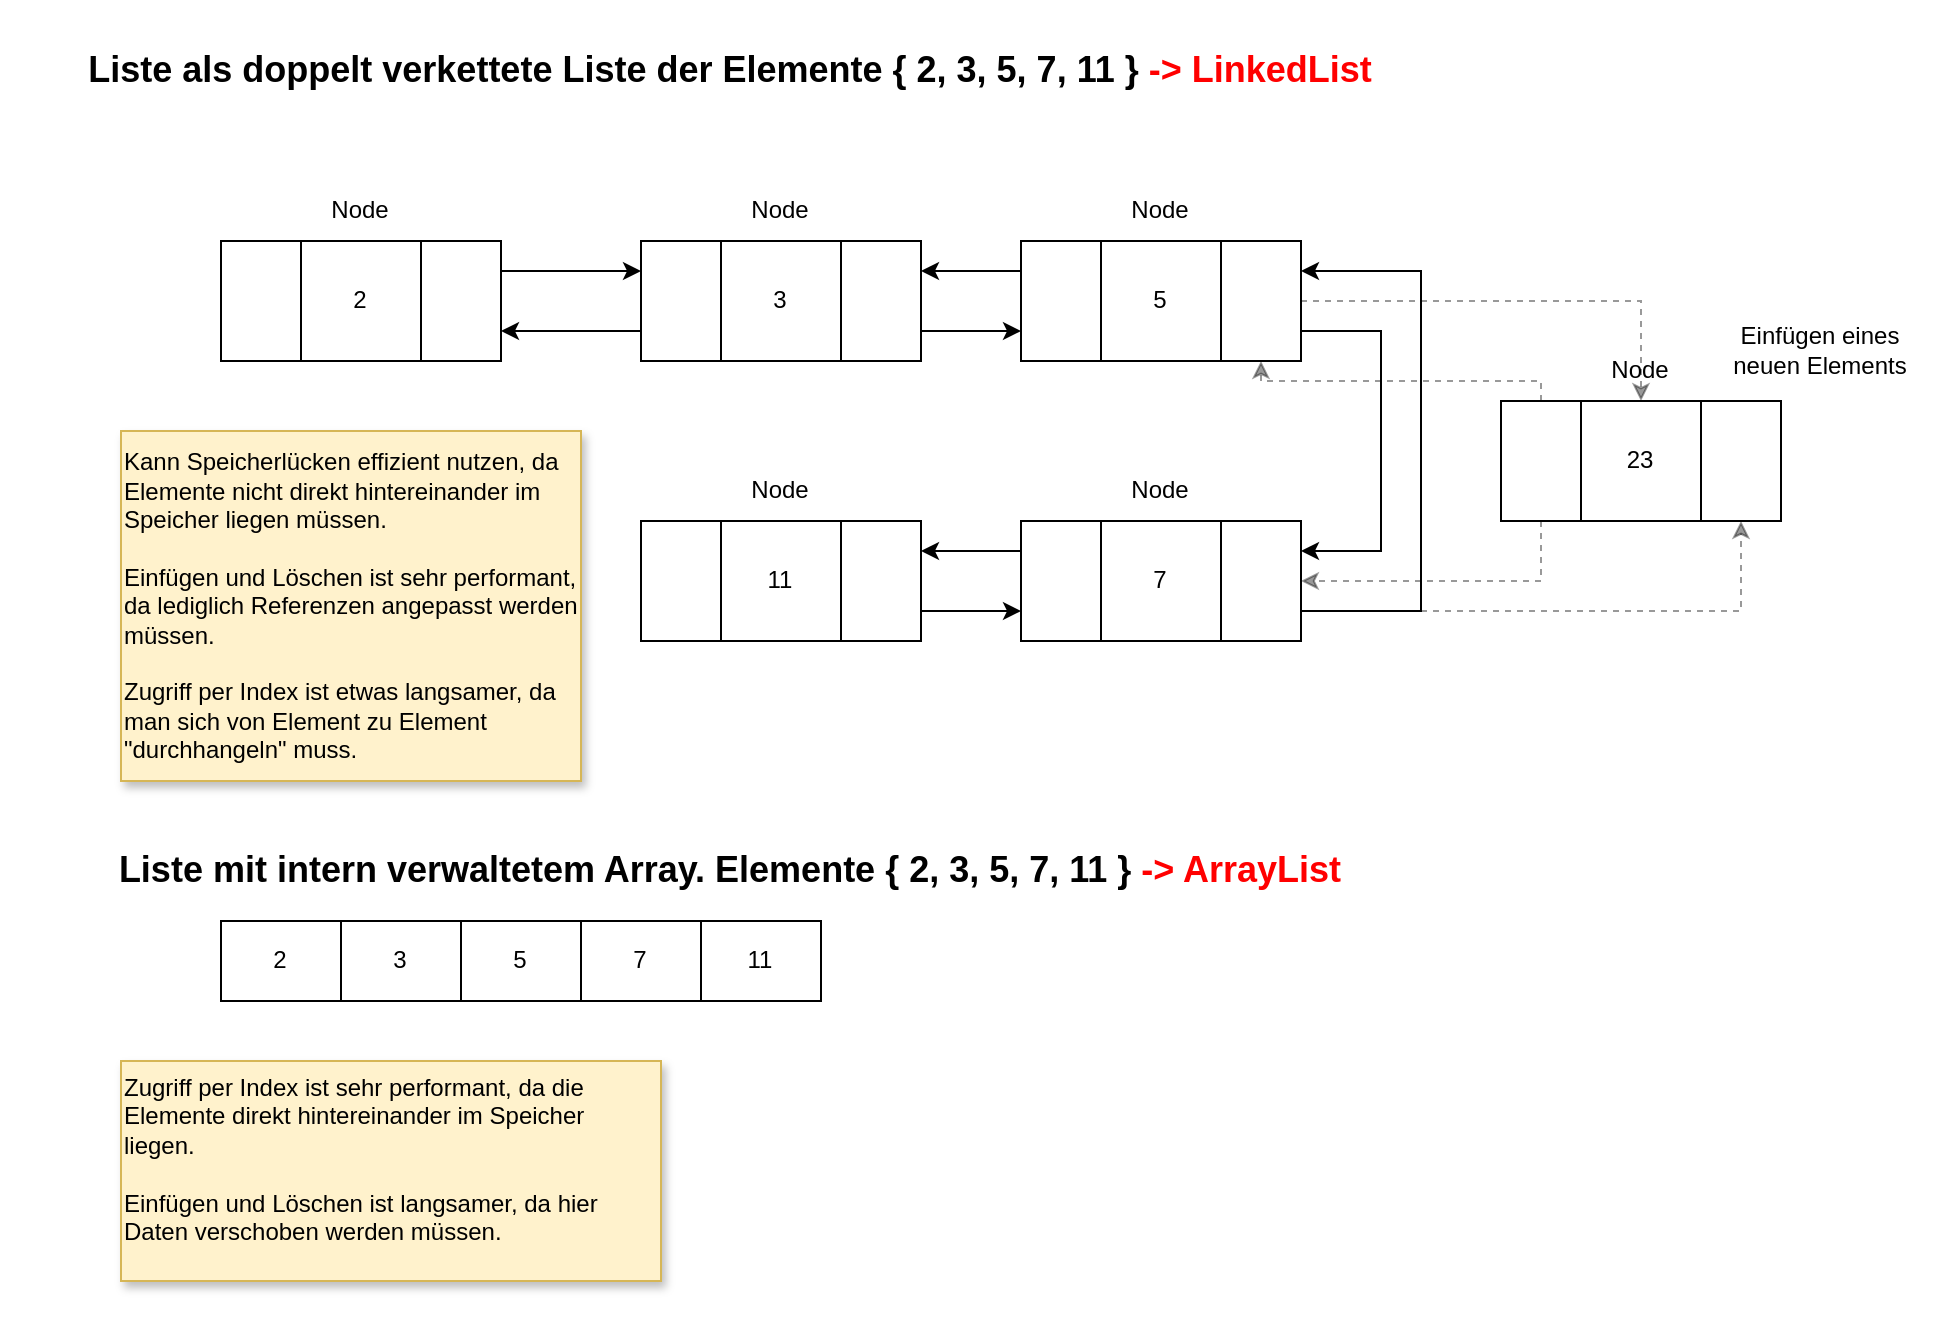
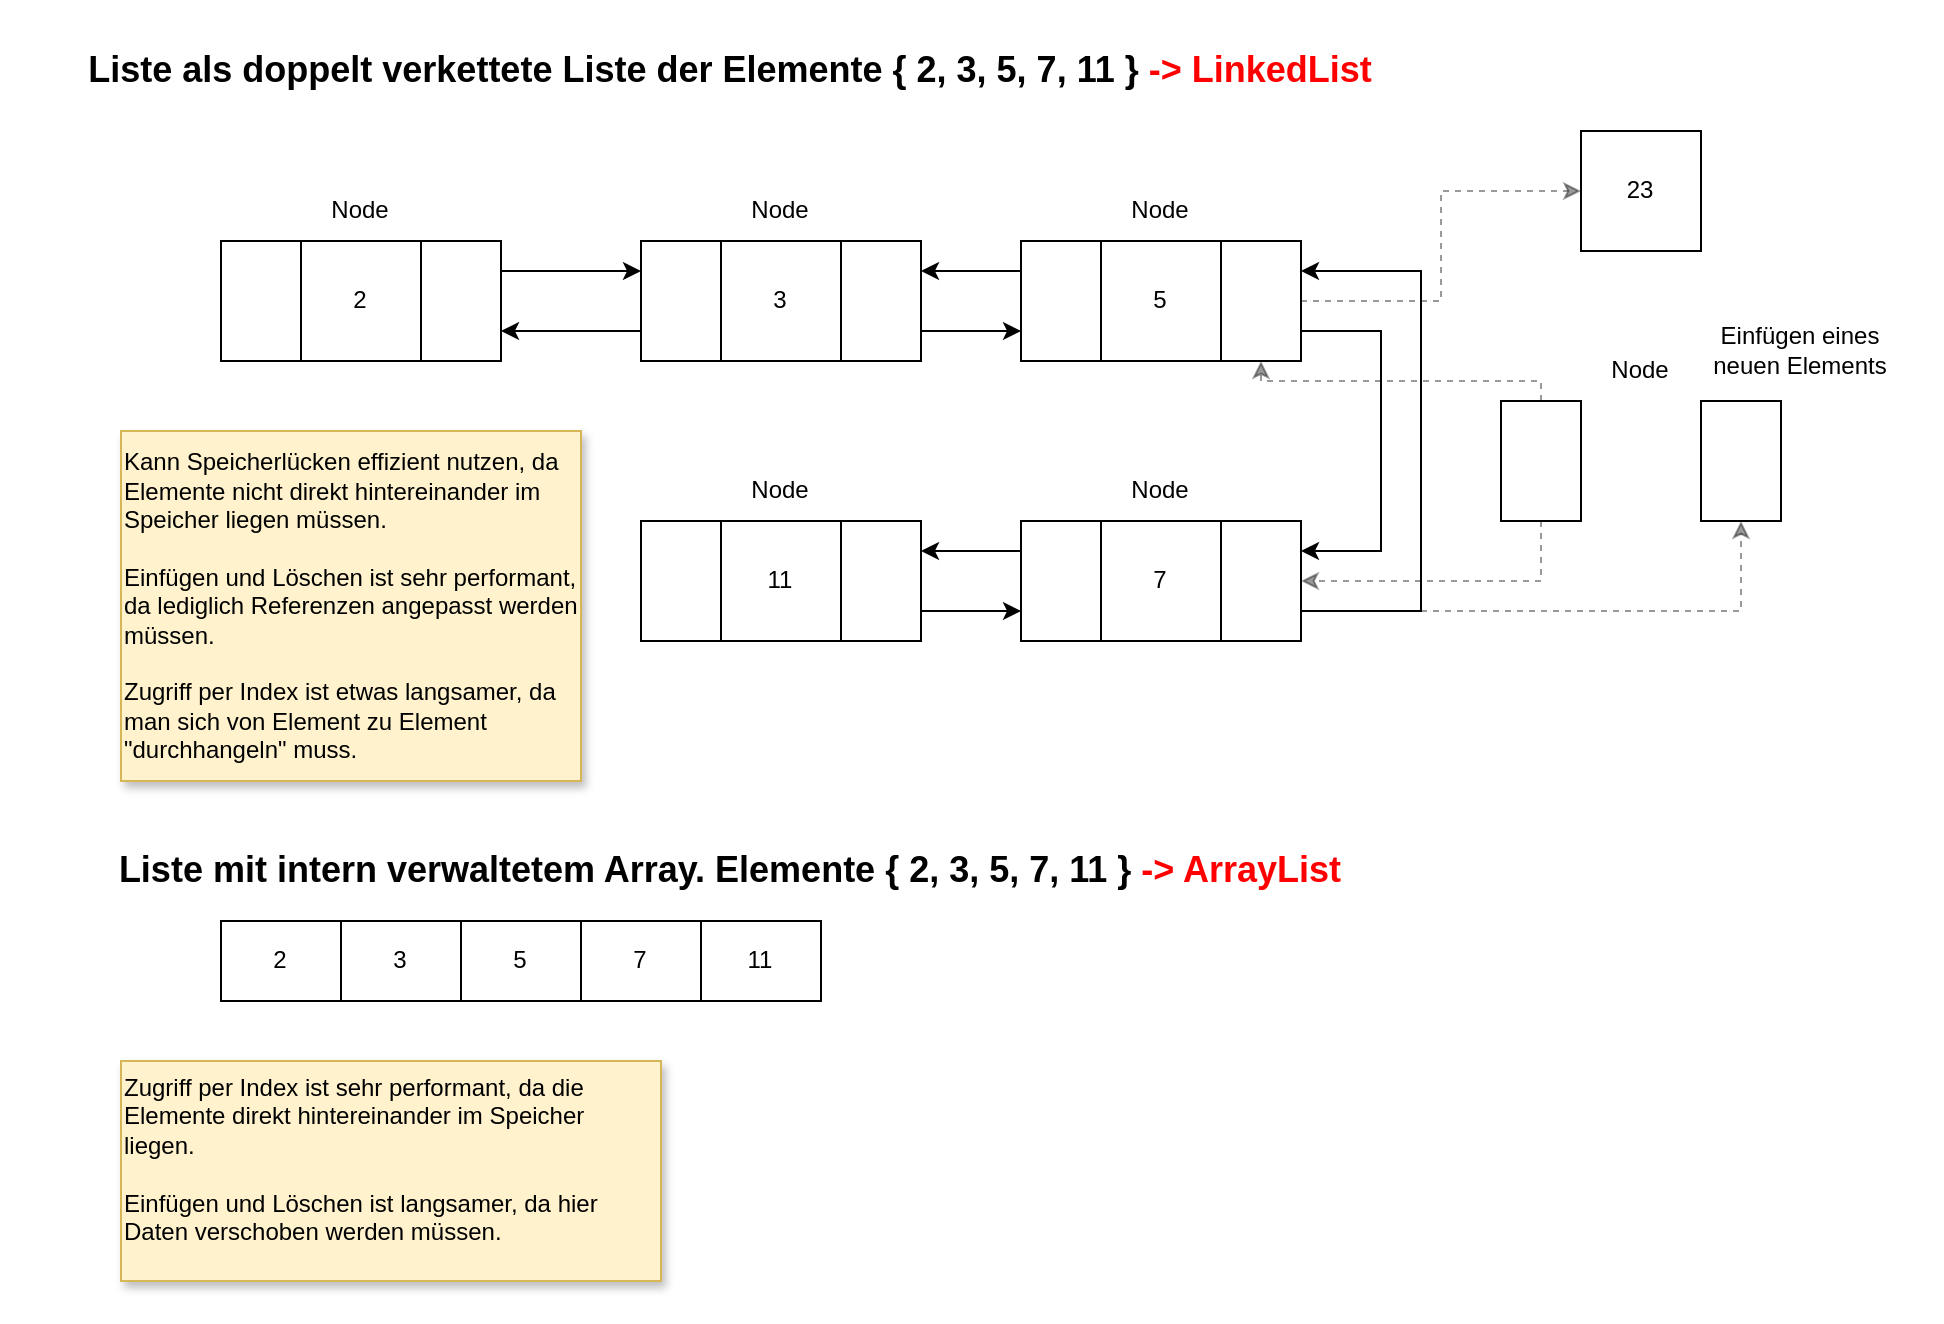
  <mxCell id="0" />
  <mxCell id="1" parent="0" />
  <mxCell id="2" value="" style="rounded=0;whiteSpace=wrap;html=1;" vertex="1" parent="1"><mxGeometry x="110" y="120" width="40" height="60" as="geometry" /></mxCell>
  <mxCell id="3" value="2" style="rounded=0;whiteSpace=wrap;html=1;" vertex="1" parent="1"><mxGeometry x="150" y="120" width="60" height="60" as="geometry" /></mxCell>
  <mxCell id="4" style="edgeStyle=orthogonalEdgeStyle;rounded=0;orthogonalLoop=1;jettySize=auto;html=1;exitX=1;exitY=0.25;exitDx=0;exitDy=0;entryX=0;entryY=0.25;entryDx=0;entryDy=0;" edge="1" parent="1" source="5" target="8"><mxGeometry relative="1" as="geometry" /></mxCell>
  <mxCell id="5" value="" style="rounded=0;whiteSpace=wrap;html=1;" vertex="1" parent="1"><mxGeometry x="210" y="120" width="40" height="60" as="geometry" /></mxCell>
  <mxCell id="6" value="&lt;b&gt;&lt;font style=&quot;font-size: 18px;&quot;&gt;Liste als doppelt verkettete Liste der Elemente { 2, 3, 5, 7, 11 } &lt;font color=&quot;#ff0000&quot;&gt;-&amp;gt; LinkedList&lt;/font&gt;&lt;/font&gt;&lt;/b&gt;" style="text;html=1;strokeColor=none;fillColor=none;align=center;verticalAlign=middle;whiteSpace=wrap;rounded=0;" vertex="1" parent="1"><mxGeometry x="20" y="20" width="690" height="30" as="geometry" /></mxCell>
  <mxCell id="7" style="edgeStyle=orthogonalEdgeStyle;rounded=0;orthogonalLoop=1;jettySize=auto;html=1;exitX=0;exitY=0.75;exitDx=0;exitDy=0;entryX=1;entryY=0.75;entryDx=0;entryDy=0;" edge="1" parent="1" source="8" target="5"><mxGeometry relative="1" as="geometry" /></mxCell>
  <mxCell id="8" value="" style="rounded=0;whiteSpace=wrap;html=1;" vertex="1" parent="1"><mxGeometry x="320" y="120" width="40" height="60" as="geometry" /></mxCell>
  <mxCell id="9" value="3" style="rounded=0;whiteSpace=wrap;html=1;" vertex="1" parent="1"><mxGeometry x="360" y="120" width="60" height="60" as="geometry" /></mxCell>
  <mxCell id="10" style="edgeStyle=orthogonalEdgeStyle;rounded=0;orthogonalLoop=1;jettySize=auto;html=1;entryX=0;entryY=0.75;entryDx=0;entryDy=0;exitX=1;exitY=0.75;exitDx=0;exitDy=0;" edge="1" parent="1" source="11" target="13"><mxGeometry relative="1" as="geometry" /></mxCell>
  <mxCell id="11" value="" style="rounded=0;whiteSpace=wrap;html=1;" vertex="1" parent="1"><mxGeometry x="420" y="120" width="40" height="60" as="geometry" /></mxCell>
  <mxCell id="12" style="edgeStyle=orthogonalEdgeStyle;rounded=0;orthogonalLoop=1;jettySize=auto;html=1;exitX=0;exitY=0.25;exitDx=0;exitDy=0;entryX=1;entryY=0.25;entryDx=0;entryDy=0;" edge="1" parent="1" source="13" target="11"><mxGeometry relative="1" as="geometry" /></mxCell>
  <mxCell id="13" value="" style="rounded=0;whiteSpace=wrap;html=1;" vertex="1" parent="1"><mxGeometry x="510" y="120" width="40" height="60" as="geometry" /></mxCell>
  <mxCell id="14" value="5" style="rounded=0;whiteSpace=wrap;html=1;" vertex="1" parent="1"><mxGeometry x="550" y="120" width="60" height="60" as="geometry" /></mxCell>
  <mxCell id="15" style="edgeStyle=orthogonalEdgeStyle;rounded=0;orthogonalLoop=1;jettySize=auto;html=1;entryX=1;entryY=0.25;entryDx=0;entryDy=0;exitX=1;exitY=0.75;exitDx=0;exitDy=0;" edge="1" parent="1" source="17" target="23"><mxGeometry relative="1" as="geometry"><Array as="points"><mxPoint x="690" y="165" /><mxPoint x="690" y="275" /></Array></mxGeometry></mxCell>
  <mxCell id="16" style="edgeStyle=orthogonalEdgeStyle;rounded=0;orthogonalLoop=1;jettySize=auto;html=1;opacity=40;dashed=1;" edge="1" parent="1" source="17" target="44"><mxGeometry relative="1" as="geometry" /></mxCell>
  <mxCell id="17" value="" style="rounded=0;whiteSpace=wrap;html=1;" vertex="1" parent="1"><mxGeometry x="610" y="120" width="40" height="60" as="geometry" /></mxCell>
  <mxCell id="18" style="edgeStyle=orthogonalEdgeStyle;rounded=0;orthogonalLoop=1;jettySize=auto;html=1;entryX=1;entryY=0.25;entryDx=0;entryDy=0;exitX=0;exitY=0.25;exitDx=0;exitDy=0;" edge="1" parent="1" source="19" target="27"><mxGeometry relative="1" as="geometry" /></mxCell>
  <mxCell id="19" value="" style="rounded=0;whiteSpace=wrap;html=1;" vertex="1" parent="1"><mxGeometry x="510" y="260" width="40" height="60" as="geometry" /></mxCell>
  <mxCell id="20" value="7" style="rounded=0;whiteSpace=wrap;html=1;" vertex="1" parent="1"><mxGeometry x="550" y="260" width="60" height="60" as="geometry" /></mxCell>
  <mxCell id="21" style="edgeStyle=orthogonalEdgeStyle;rounded=0;orthogonalLoop=1;jettySize=auto;html=1;exitX=1;exitY=0.75;exitDx=0;exitDy=0;entryX=1;entryY=0.25;entryDx=0;entryDy=0;" edge="1" parent="1" source="23" target="17"><mxGeometry relative="1" as="geometry"><Array as="points"><mxPoint x="710" y="305" /><mxPoint x="710" y="135" /></Array></mxGeometry></mxCell>
  <mxCell id="22" style="edgeStyle=orthogonalEdgeStyle;rounded=0;orthogonalLoop=1;jettySize=auto;html=1;exitX=1;exitY=0.75;exitDx=0;exitDy=0;entryX=0.5;entryY=1;entryDx=0;entryDy=0;opacity=40;dashed=1;" edge="1" parent="1" source="23" target="45"><mxGeometry relative="1" as="geometry" /></mxCell>
  <mxCell id="23" value="" style="rounded=0;whiteSpace=wrap;html=1;" vertex="1" parent="1"><mxGeometry x="610" y="260" width="40" height="60" as="geometry" /></mxCell>
  <mxCell id="24" value="" style="rounded=0;whiteSpace=wrap;html=1;" vertex="1" parent="1"><mxGeometry x="320" y="260" width="40" height="60" as="geometry" /></mxCell>
  <mxCell id="25" value="11" style="rounded=0;whiteSpace=wrap;html=1;" vertex="1" parent="1"><mxGeometry x="360" y="260" width="60" height="60" as="geometry" /></mxCell>
  <mxCell id="26" style="edgeStyle=orthogonalEdgeStyle;rounded=0;orthogonalLoop=1;jettySize=auto;html=1;exitX=1;exitY=0.75;exitDx=0;exitDy=0;entryX=0;entryY=0.75;entryDx=0;entryDy=0;" edge="1" parent="1" source="27" target="19"><mxGeometry relative="1" as="geometry" /></mxCell>
  <mxCell id="27" value="" style="rounded=0;whiteSpace=wrap;html=1;" vertex="1" parent="1"><mxGeometry x="420" y="260" width="40" height="60" as="geometry" /></mxCell>
  <mxCell id="28" value="Node" style="text;html=1;strokeColor=none;fillColor=none;align=center;verticalAlign=middle;whiteSpace=wrap;rounded=0;" vertex="1" parent="1"><mxGeometry x="150" y="90" width="60" height="30" as="geometry" /></mxCell>
  <mxCell id="29" value="Node" style="text;html=1;strokeColor=none;fillColor=none;align=center;verticalAlign=middle;whiteSpace=wrap;rounded=0;" vertex="1" parent="1"><mxGeometry x="360" y="90" width="60" height="30" as="geometry" /></mxCell>
  <mxCell id="30" value="Node" style="text;html=1;strokeColor=none;fillColor=none;align=center;verticalAlign=middle;whiteSpace=wrap;rounded=0;" vertex="1" parent="1"><mxGeometry x="550" y="90" width="60" height="30" as="geometry" /></mxCell>
  <mxCell id="31" value="Node" style="text;html=1;strokeColor=none;fillColor=none;align=center;verticalAlign=middle;whiteSpace=wrap;rounded=0;" vertex="1" parent="1"><mxGeometry x="550" y="230" width="60" height="30" as="geometry" /></mxCell>
  <mxCell id="32" value="Node" style="text;html=1;strokeColor=none;fillColor=none;align=center;verticalAlign=middle;whiteSpace=wrap;rounded=0;" vertex="1" parent="1"><mxGeometry x="360" y="230" width="60" height="30" as="geometry" /></mxCell>
  <mxCell id="33" value="" style="shape=table;startSize=0;container=1;collapsible=0;childLayout=tableLayout;" vertex="1" parent="1"><mxGeometry x="110" y="460" width="300" height="40" as="geometry" /></mxCell>
  <mxCell id="34" value="" style="shape=tableRow;horizontal=0;startSize=0;swimlaneHead=0;swimlaneBody=0;strokeColor=inherit;top=0;left=0;bottom=0;right=0;collapsible=0;dropTarget=0;fillColor=none;points=[[0,0.5],[1,0.5]];portConstraint=eastwest;" vertex="1" parent="33"><mxGeometry width="300" height="40" as="geometry" /></mxCell>
  <mxCell id="35" value="2" style="shape=partialRectangle;html=1;whiteSpace=wrap;connectable=0;strokeColor=inherit;overflow=hidden;fillColor=none;top=0;left=0;bottom=0;right=0;pointerEvents=1;" vertex="1" parent="34"><mxGeometry width="60" height="40" as="geometry"><mxRectangle width="60" height="40" as="alternateBounds" /></mxGeometry></mxCell>
  <mxCell id="36" value="3" style="shape=partialRectangle;html=1;whiteSpace=wrap;connectable=0;strokeColor=inherit;overflow=hidden;fillColor=none;top=0;left=0;bottom=0;right=0;pointerEvents=1;" vertex="1" parent="34"><mxGeometry x="60" width="60" height="40" as="geometry"><mxRectangle width="60" height="40" as="alternateBounds" /></mxGeometry></mxCell>
  <mxCell id="37" value="5" style="shape=partialRectangle;html=1;whiteSpace=wrap;connectable=0;strokeColor=inherit;overflow=hidden;fillColor=none;top=0;left=0;bottom=0;right=0;pointerEvents=1;" vertex="1" parent="34"><mxGeometry x="120" width="60" height="40" as="geometry"><mxRectangle width="60" height="40" as="alternateBounds" /></mxGeometry></mxCell>
  <mxCell id="38" value="7" style="shape=partialRectangle;html=1;whiteSpace=wrap;connectable=0;strokeColor=inherit;overflow=hidden;fillColor=none;top=0;left=0;bottom=0;right=0;pointerEvents=1;" vertex="1" parent="34"><mxGeometry x="180" width="60" height="40" as="geometry"><mxRectangle width="60" height="40" as="alternateBounds" /></mxGeometry></mxCell>
  <mxCell id="39" value="11" style="shape=partialRectangle;html=1;whiteSpace=wrap;connectable=0;strokeColor=inherit;overflow=hidden;fillColor=none;top=0;left=0;bottom=0;right=0;pointerEvents=1;" vertex="1" parent="34"><mxGeometry x="240" width="60" height="40" as="geometry"><mxRectangle width="60" height="40" as="alternateBounds" /></mxGeometry></mxCell>
  <mxCell id="40" value="&lt;b&gt;&lt;font style=&quot;font-size: 18px;&quot;&gt;Liste mit intern verwaltetem Array. Elemente { 2, 3, 5, 7, 11 } &lt;font color=&quot;#ff0000&quot;&gt;-&amp;gt; ArrayList&lt;/font&gt;&lt;/font&gt;&lt;/b&gt;" style="text;html=1;strokeColor=none;fillColor=none;align=center;verticalAlign=middle;whiteSpace=wrap;rounded=0;" vertex="1" parent="1"><mxGeometry x="20" y="420" width="690" height="30" as="geometry" /></mxCell>
  <mxCell id="41" style="edgeStyle=orthogonalEdgeStyle;rounded=0;orthogonalLoop=1;jettySize=auto;html=1;exitX=0.5;exitY=0;exitDx=0;exitDy=0;entryX=0.5;entryY=1;entryDx=0;entryDy=0;dashed=1;opacity=40;" edge="1" parent="1" source="42" target="17"><mxGeometry relative="1" as="geometry"><Array as="points"><mxPoint x="770" y="190" /><mxPoint x="630" y="190" /></Array></mxGeometry></mxCell>
  <mxCell id="42" value="" style="rounded=0;whiteSpace=wrap;html=1;" vertex="1" parent="1"><mxGeometry x="750" y="200" width="40" height="60" as="geometry" /></mxCell>
  <mxCell id="43" style="edgeStyle=orthogonalEdgeStyle;rounded=0;orthogonalLoop=1;jettySize=auto;html=1;entryX=1;entryY=0.5;entryDx=0;entryDy=0;exitX=0.5;exitY=1;exitDx=0;exitDy=0;opacity=40;dashed=1;" edge="1" parent="1" source="42" target="23"><mxGeometry relative="1" as="geometry" /></mxCell>
- <mxCell id="44" value="23" style="rounded=0;whiteSpace=wrap;html=1;" vertex="1" parent="1"><mxGeometry x="790" y="200" width="60" height="60" as="geometry" /></mxCell>
+ <mxCell id="44" value="23" style="rounded=0;whiteSpace=wrap;html=1;" vertex="1" parent="1"><mxGeometry x="790" y="65" width="60" height="60" as="geometry" /></mxCell>
  <mxCell id="45" value="" style="rounded=0;whiteSpace=wrap;html=1;" vertex="1" parent="1"><mxGeometry x="850" y="200" width="40" height="60" as="geometry" /></mxCell>
  <mxCell id="46" value="Node" style="text;html=1;strokeColor=none;fillColor=none;align=center;verticalAlign=middle;whiteSpace=wrap;rounded=0;" vertex="1" parent="1"><mxGeometry x="790" y="170" width="60" height="30" as="geometry" /></mxCell>
- <mxCell id="47" value="Einfügen eines neuen Elements" style="text;html=1;strokeColor=none;fillColor=none;align=center;verticalAlign=middle;whiteSpace=wrap;rounded=0;opacity=40;" vertex="1" parent="1"><mxGeometry x="860" y="160" width="100" height="30" as="geometry" /></mxCell>
+ <mxCell id="47" value="Einfügen eines neuen Elements" style="text;html=1;strokeColor=none;fillColor=none;align=center;verticalAlign=middle;whiteSpace=wrap;rounded=0;opacity=40;" vertex="1" parent="1"><mxGeometry x="850" y="160" width="100" height="30" as="geometry" /></mxCell>
  <mxCell id="48" value="Kann Speicherlücken effizient nutzen, da Elemente nicht direkt hintereinander im Speicher liegen müssen.&lt;br&gt;&lt;br&gt;Einfügen und Löschen ist sehr performant, da lediglich Referenzen angepasst werden müssen.&lt;br&gt;&lt;br&gt;Zugriff per Index ist etwas langsamer, da man sich von Element zu Element &quot;durchhangeln&quot; muss." style="rounded=0;whiteSpace=wrap;html=1;fillColor=#fff2cc;strokeColor=#d6b656;shadow=1;align=left;" vertex="1" parent="1"><mxGeometry x="60" y="215" width="230" height="175" as="geometry" /></mxCell>
  <mxCell id="49" value="Zugriff per Index ist sehr performant, da die Elemente direkt hintereinander im Speicher liegen.&lt;br&gt;&lt;br&gt;Einfügen und Löschen ist langsamer, da hier Daten verschoben werden müssen." style="rounded=0;whiteSpace=wrap;html=1;fillColor=#fff2cc;strokeColor=#d6b656;shadow=1;align=left;verticalAlign=top;" vertex="1" parent="1"><mxGeometry x="60" y="530" width="270" height="110" as="geometry" /></mxCell>
